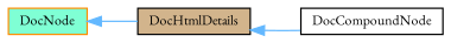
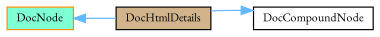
  digraph {
    fontname="EB Garamond"
    rankdir=LR
    node [color=black fontname="EB Garamond" fontsize=10 shape=box style=filled]
    edge [color=steelblue1 dir=back fontname="EB Garamond" fontsize=10 labelfontname=Helvetica labelfontsize=10 style=solid]
    n1 [fillcolor=tan fontcolor=black height=0.2 label=DocHtmlDetails width=0.4]
    n2 [fillcolor=white height=0.2 label=DocCompoundNode width=0.4]
    n3 [color=darkorange fillcolor=aquamarine height=0.2 label=DocNode width=0.4]
-   n1 -> n2
+   n2 -> n1
    n3 -> n1
  }
